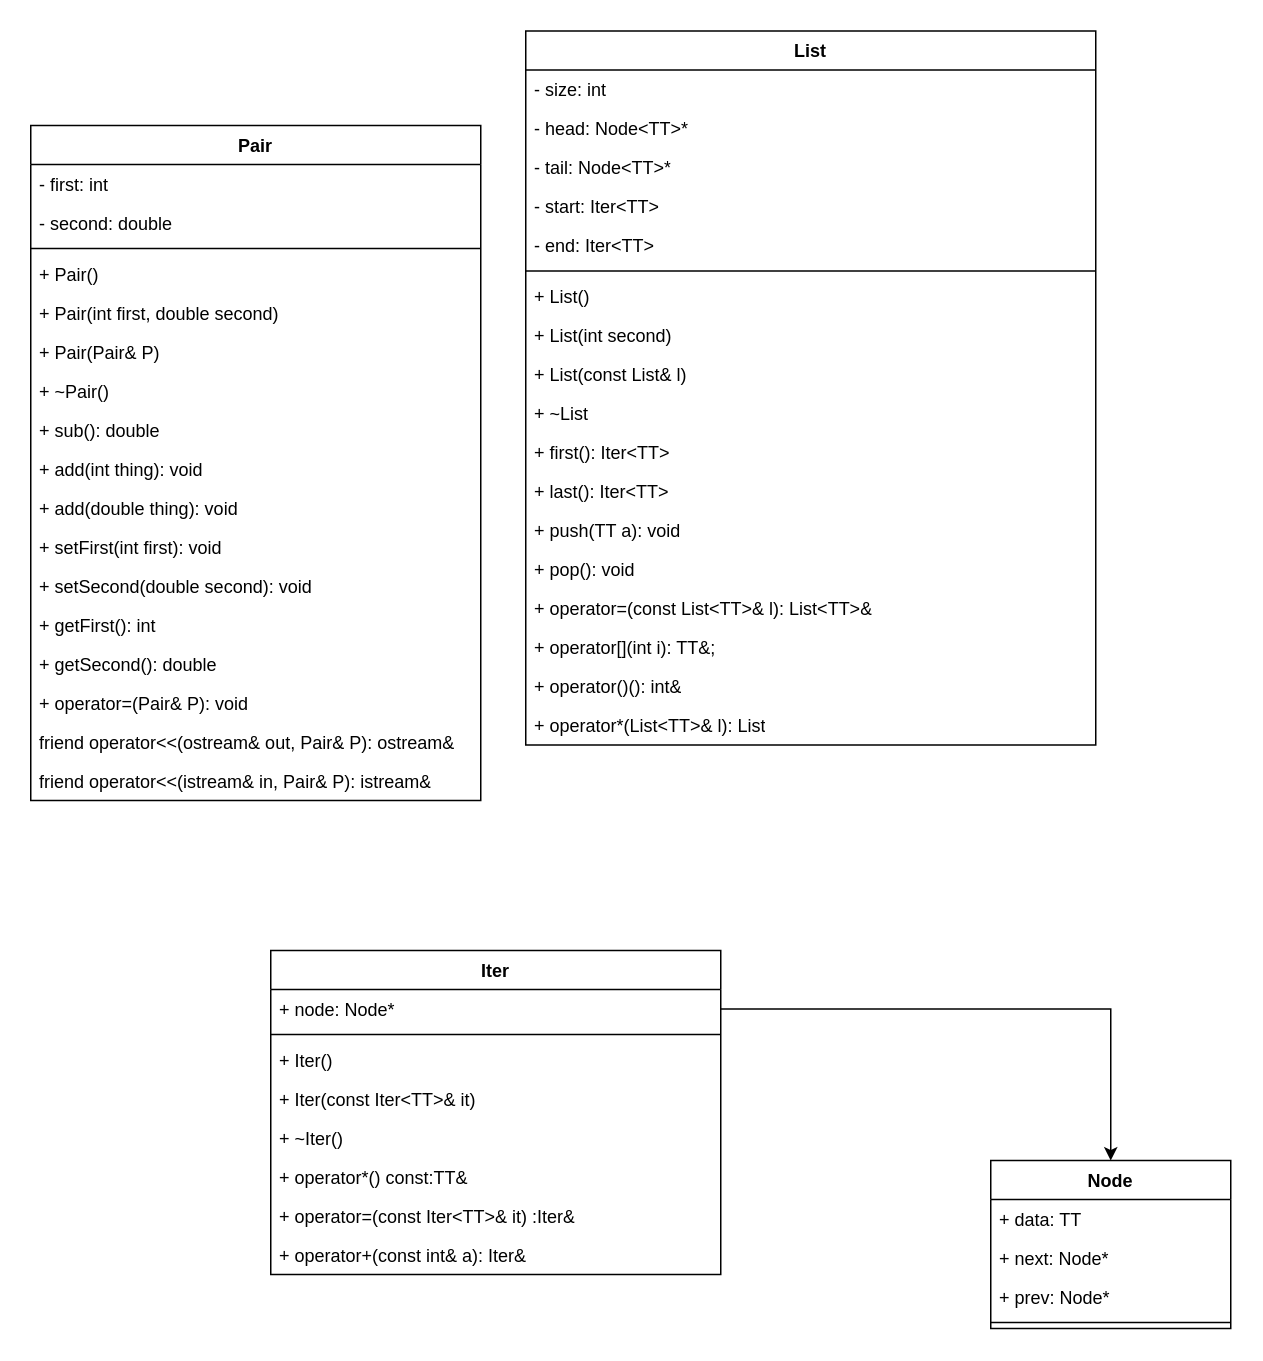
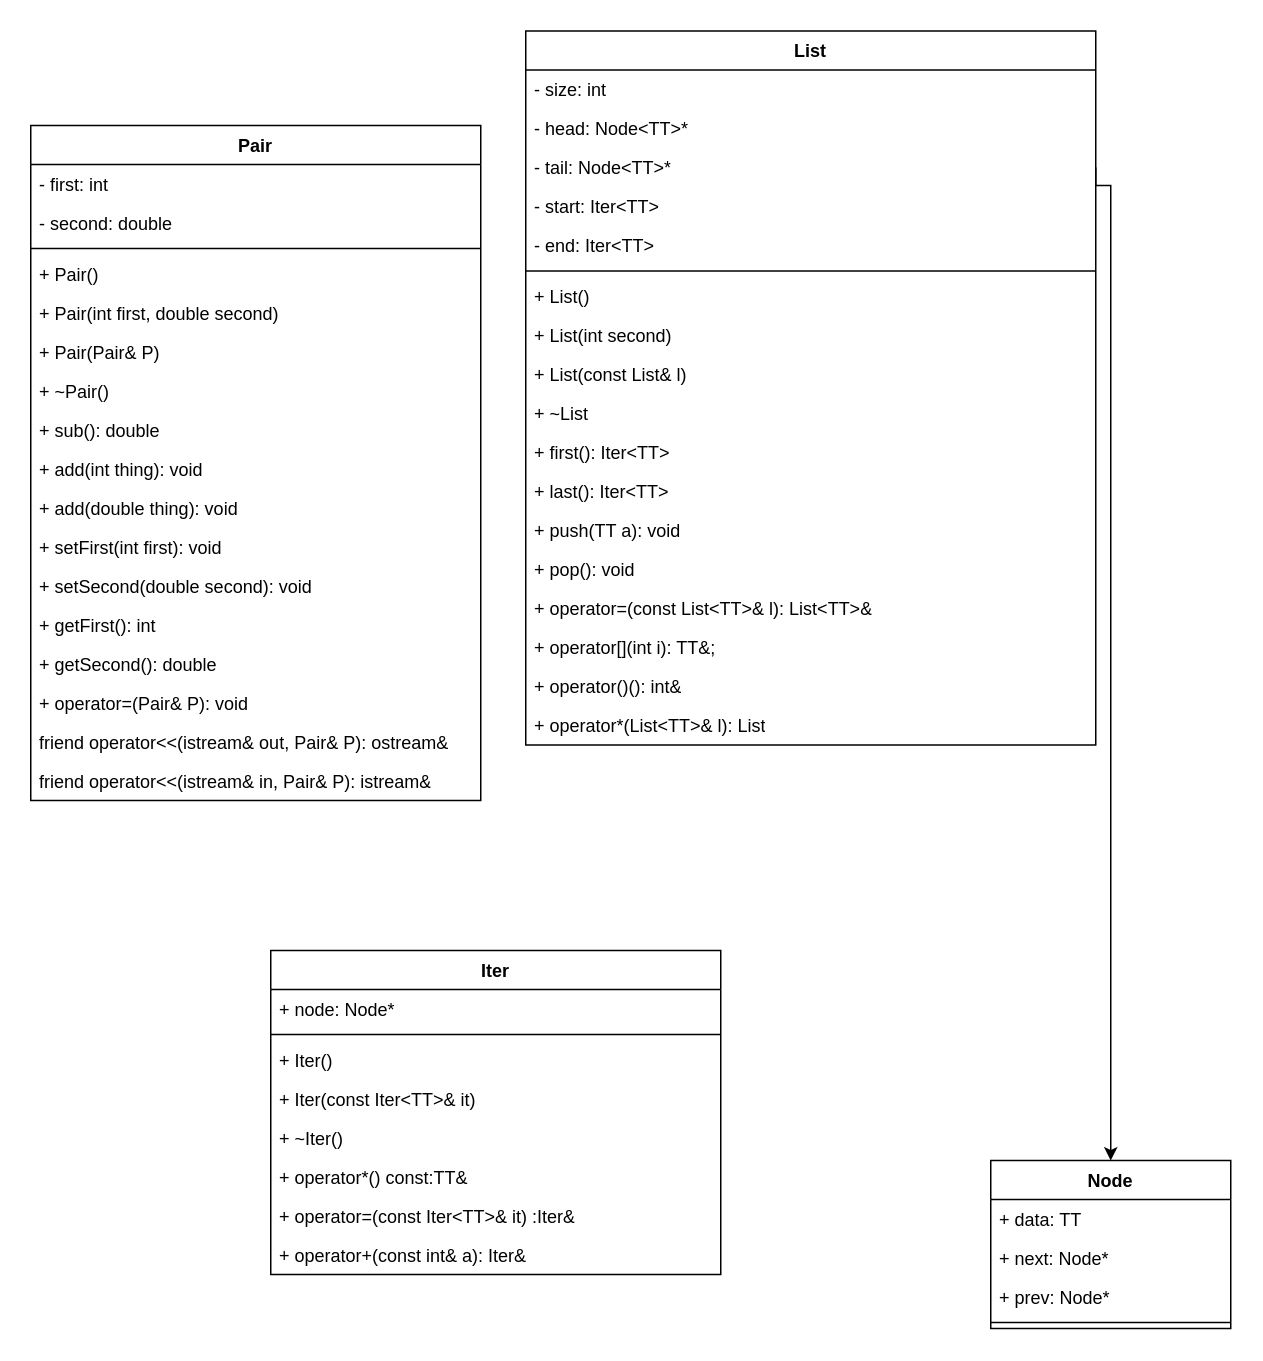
  <mxCell id="0" />
  <mxCell id="1" parent="0" />
  <mxCell id="2" value="Node" style="swimlane;fontStyle=1;align=center;verticalAlign=top;childLayout=stackLayout;horizontal=1;startSize=26;horizontalStack=0;resizeParent=1;resizeParentMax=0;resizeLast=0;collapsible=1;marginBottom=0;whiteSpace=wrap;html=1;" vertex="1" parent="1"><mxGeometry x="660" y="773" width="160" height="112" as="geometry" /></mxCell>
  <mxCell id="3" value="+ data: TT" style="text;strokeColor=none;fillColor=none;align=left;verticalAlign=top;spacingLeft=4;spacingRight=4;overflow=hidden;rotatable=0;points=[[0,0.5],[1,0.5]];portConstraint=eastwest;whiteSpace=wrap;html=1;" vertex="1" parent="2"><mxGeometry y="26" width="160" height="26" as="geometry" /></mxCell>
  <mxCell id="4" value="+ next: Node*" style="text;strokeColor=none;fillColor=none;align=left;verticalAlign=top;spacingLeft=4;spacingRight=4;overflow=hidden;rotatable=0;points=[[0,0.5],[1,0.5]];portConstraint=eastwest;whiteSpace=wrap;html=1;" vertex="1" parent="2"><mxGeometry y="52" width="160" height="26" as="geometry" /></mxCell>
  <mxCell id="5" value="+ prev: Node*" style="text;strokeColor=none;fillColor=none;align=left;verticalAlign=top;spacingLeft=4;spacingRight=4;overflow=hidden;rotatable=0;points=[[0,0.5],[1,0.5]];portConstraint=eastwest;whiteSpace=wrap;html=1;" vertex="1" parent="2"><mxGeometry y="78" width="160" height="26" as="geometry" /></mxCell>
  <mxCell id="6" value="" style="line;strokeWidth=1;fillColor=none;align=left;verticalAlign=middle;spacingTop=-1;spacingLeft=3;spacingRight=3;rotatable=0;labelPosition=right;points=[];portConstraint=eastwest;strokeColor=inherit;" vertex="1" parent="2"><mxGeometry y="104" width="160" height="8" as="geometry" /></mxCell>
  <mxCell id="7" value="Iter" style="swimlane;fontStyle=1;align=center;verticalAlign=top;childLayout=stackLayout;horizontal=1;startSize=26;horizontalStack=0;resizeParent=1;resizeParentMax=0;resizeLast=0;collapsible=1;marginBottom=0;whiteSpace=wrap;html=1;" vertex="1" parent="1"><mxGeometry x="180" y="633" width="300" height="216" as="geometry" /></mxCell>
  <mxCell id="8" value="+ node: Node*" style="text;strokeColor=none;fillColor=none;align=left;verticalAlign=top;spacingLeft=4;spacingRight=4;overflow=hidden;rotatable=0;points=[[0,0.5],[1,0.5]];portConstraint=eastwest;whiteSpace=wrap;html=1;" vertex="1" parent="7"><mxGeometry y="26" width="300" height="26" as="geometry" /></mxCell>
  <mxCell id="9" value="" style="line;strokeWidth=1;fillColor=none;align=left;verticalAlign=middle;spacingTop=-1;spacingLeft=3;spacingRight=3;rotatable=0;labelPosition=right;points=[];portConstraint=eastwest;strokeColor=inherit;" vertex="1" parent="7"><mxGeometry y="52" width="300" height="8" as="geometry" /></mxCell>
  <mxCell id="10" value="+ Iter()" style="text;strokeColor=none;fillColor=none;align=left;verticalAlign=top;spacingLeft=4;spacingRight=4;overflow=hidden;rotatable=0;points=[[0,0.5],[1,0.5]];portConstraint=eastwest;whiteSpace=wrap;html=1;" vertex="1" parent="7"><mxGeometry y="60" width="300" height="26" as="geometry" /></mxCell>
  <mxCell id="11" value="+ Iter(const Iter&amp;lt;TT&amp;gt;&amp;amp; it)" style="text;strokeColor=none;fillColor=none;align=left;verticalAlign=top;spacingLeft=4;spacingRight=4;overflow=hidden;rotatable=0;points=[[0,0.5],[1,0.5]];portConstraint=eastwest;whiteSpace=wrap;html=1;" vertex="1" parent="7"><mxGeometry y="86" width="300" height="26" as="geometry" /></mxCell>
  <mxCell id="12" value="+ ~Iter()" style="text;strokeColor=none;fillColor=none;align=left;verticalAlign=top;spacingLeft=4;spacingRight=4;overflow=hidden;rotatable=0;points=[[0,0.5],[1,0.5]];portConstraint=eastwest;whiteSpace=wrap;html=1;" vertex="1" parent="7"><mxGeometry y="112" width="300" height="26" as="geometry" /></mxCell>
  <mxCell id="13" value="+ operator*() const:TT&amp;amp;" style="text;strokeColor=none;fillColor=none;align=left;verticalAlign=top;spacingLeft=4;spacingRight=4;overflow=hidden;rotatable=0;points=[[0,0.5],[1,0.5]];portConstraint=eastwest;whiteSpace=wrap;html=1;" vertex="1" parent="7"><mxGeometry y="138" width="300" height="26" as="geometry" /></mxCell>
  <mxCell id="14" value="+ operator=(const Iter&amp;lt;TT&amp;gt;&amp;amp; it) :Iter&amp;amp;" style="text;strokeColor=none;fillColor=none;align=left;verticalAlign=top;spacingLeft=4;spacingRight=4;overflow=hidden;rotatable=0;points=[[0,0.5],[1,0.5]];portConstraint=eastwest;whiteSpace=wrap;html=1;" vertex="1" parent="7"><mxGeometry y="164" width="300" height="26" as="geometry" /></mxCell>
  <mxCell id="15" value="+ operator+(const int&amp;amp; a): Iter&amp;amp;" style="text;strokeColor=none;fillColor=none;align=left;verticalAlign=top;spacingLeft=4;spacingRight=4;overflow=hidden;rotatable=0;points=[[0,0.5],[1,0.5]];portConstraint=eastwest;whiteSpace=wrap;html=1;" vertex="1" parent="7"><mxGeometry y="190" width="300" height="26" as="geometry" /></mxCell>
- <mxCell id="16" style="edgeStyle=orthogonalEdgeStyle;rounded=0;orthogonalLoop=1;jettySize=auto;html=1;entryX=0.5;entryY=0;entryDx=0;entryDy=0;" edge="1" parent="1" source="8" target="2"><mxGeometry relative="1" as="geometry" /></mxCell>
+ <mxCell id="17" style="edgeStyle=orthogonalEdgeStyle;rounded=0;orthogonalLoop=1;jettySize=auto;html=1;entryX=0.5;entryY=0;entryDx=0;entryDy=0;exitX=1;exitY=0.5;exitDx=0;exitDy=0;" edge="1" parent="1" source="21" target="2"><mxGeometry relative="1" as="geometry"><Array as="points"><mxPoint x="730" y="123" /><mxPoint x="740" y="123" /></Array></mxGeometry></mxCell>
  <mxCell id="18" value="List" style="swimlane;fontStyle=1;align=center;verticalAlign=top;childLayout=stackLayout;horizontal=1;startSize=26;horizontalStack=0;resizeParent=1;resizeParentMax=0;resizeLast=0;collapsible=1;marginBottom=0;whiteSpace=wrap;html=1;" vertex="1" parent="1"><mxGeometry x="350" y="20" width="380" height="476" as="geometry" /></mxCell>
  <mxCell id="19" value="- size: int" style="text;strokeColor=none;fillColor=none;align=left;verticalAlign=top;spacingLeft=4;spacingRight=4;overflow=hidden;rotatable=0;points=[[0,0.5],[1,0.5]];portConstraint=eastwest;whiteSpace=wrap;html=1;" vertex="1" parent="18"><mxGeometry y="26" width="380" height="26" as="geometry" /></mxCell>
  <mxCell id="20" value="- head: Node&amp;lt;TT&amp;gt;*" style="text;strokeColor=none;fillColor=none;align=left;verticalAlign=top;spacingLeft=4;spacingRight=4;overflow=hidden;rotatable=0;points=[[0,0.5],[1,0.5]];portConstraint=eastwest;whiteSpace=wrap;html=1;" vertex="1" parent="18"><mxGeometry y="52" width="380" height="26" as="geometry" /></mxCell>
  <mxCell id="21" value="- tail: Node&amp;lt;TT&amp;gt;*" style="text;strokeColor=none;fillColor=none;align=left;verticalAlign=top;spacingLeft=4;spacingRight=4;overflow=hidden;rotatable=0;points=[[0,0.5],[1,0.5]];portConstraint=eastwest;whiteSpace=wrap;html=1;" vertex="1" parent="18"><mxGeometry y="78" width="380" height="26" as="geometry" /></mxCell>
  <mxCell id="22" value="- start: Iter&amp;lt;TT&amp;gt;" style="text;strokeColor=none;fillColor=none;align=left;verticalAlign=top;spacingLeft=4;spacingRight=4;overflow=hidden;rotatable=0;points=[[0,0.5],[1,0.5]];portConstraint=eastwest;whiteSpace=wrap;html=1;" vertex="1" parent="18"><mxGeometry y="104" width="380" height="26" as="geometry" /></mxCell>
  <mxCell id="23" value="- end: Iter&amp;lt;TT&amp;gt;" style="text;strokeColor=none;fillColor=none;align=left;verticalAlign=top;spacingLeft=4;spacingRight=4;overflow=hidden;rotatable=0;points=[[0,0.5],[1,0.5]];portConstraint=eastwest;whiteSpace=wrap;html=1;" vertex="1" parent="18"><mxGeometry y="130" width="380" height="26" as="geometry" /></mxCell>
  <mxCell id="24" value="" style="line;strokeWidth=1;fillColor=none;align=left;verticalAlign=middle;spacingTop=-1;spacingLeft=3;spacingRight=3;rotatable=0;labelPosition=right;points=[];portConstraint=eastwest;strokeColor=inherit;" vertex="1" parent="18"><mxGeometry y="156" width="380" height="8" as="geometry" /></mxCell>
  <mxCell id="25" value="+ List()" style="text;strokeColor=none;fillColor=none;align=left;verticalAlign=top;spacingLeft=4;spacingRight=4;overflow=hidden;rotatable=0;points=[[0,0.5],[1,0.5]];portConstraint=eastwest;whiteSpace=wrap;html=1;" vertex="1" parent="18"><mxGeometry y="164" width="380" height="26" as="geometry" /></mxCell>
  <mxCell id="26" value="+ List(int second)" style="text;strokeColor=none;fillColor=none;align=left;verticalAlign=top;spacingLeft=4;spacingRight=4;overflow=hidden;rotatable=0;points=[[0,0.5],[1,0.5]];portConstraint=eastwest;whiteSpace=wrap;html=1;" vertex="1" parent="18"><mxGeometry y="190" width="380" height="26" as="geometry" /></mxCell>
  <mxCell id="27" value="+ List(const List&amp;amp; l)" style="text;strokeColor=none;fillColor=none;align=left;verticalAlign=top;spacingLeft=4;spacingRight=4;overflow=hidden;rotatable=0;points=[[0,0.5],[1,0.5]];portConstraint=eastwest;whiteSpace=wrap;html=1;" vertex="1" parent="18"><mxGeometry y="216" width="380" height="26" as="geometry" /></mxCell>
  <mxCell id="28" value="+ ~List" style="text;strokeColor=none;fillColor=none;align=left;verticalAlign=top;spacingLeft=4;spacingRight=4;overflow=hidden;rotatable=0;points=[[0,0.5],[1,0.5]];portConstraint=eastwest;whiteSpace=wrap;html=1;" vertex="1" parent="18"><mxGeometry y="242" width="380" height="26" as="geometry" /></mxCell>
  <mxCell id="29" value="+ first(): Iter&amp;lt;TT&amp;gt;" style="text;strokeColor=none;fillColor=none;align=left;verticalAlign=top;spacingLeft=4;spacingRight=4;overflow=hidden;rotatable=0;points=[[0,0.5],[1,0.5]];portConstraint=eastwest;whiteSpace=wrap;html=1;" vertex="1" parent="18"><mxGeometry y="268" width="380" height="26" as="geometry" /></mxCell>
  <mxCell id="30" value="+ last(): Iter&amp;lt;TT&amp;gt;" style="text;strokeColor=none;fillColor=none;align=left;verticalAlign=top;spacingLeft=4;spacingRight=4;overflow=hidden;rotatable=0;points=[[0,0.5],[1,0.5]];portConstraint=eastwest;whiteSpace=wrap;html=1;" vertex="1" parent="18"><mxGeometry y="294" width="380" height="26" as="geometry" /></mxCell>
  <mxCell id="31" value="+ push(TT a): void" style="text;strokeColor=none;fillColor=none;align=left;verticalAlign=top;spacingLeft=4;spacingRight=4;overflow=hidden;rotatable=0;points=[[0,0.5],[1,0.5]];portConstraint=eastwest;whiteSpace=wrap;html=1;" vertex="1" parent="18"><mxGeometry y="320" width="380" height="26" as="geometry" /></mxCell>
  <mxCell id="32" value="+ pop(): void" style="text;strokeColor=none;fillColor=none;align=left;verticalAlign=top;spacingLeft=4;spacingRight=4;overflow=hidden;rotatable=0;points=[[0,0.5],[1,0.5]];portConstraint=eastwest;whiteSpace=wrap;html=1;" vertex="1" parent="18"><mxGeometry y="346" width="380" height="26" as="geometry" /></mxCell>
  <mxCell id="33" value="+ operator=(const List&amp;lt;TT&amp;gt;&amp;amp; l): List&amp;lt;TT&amp;gt;&amp;amp;" style="text;strokeColor=none;fillColor=none;align=left;verticalAlign=top;spacingLeft=4;spacingRight=4;overflow=hidden;rotatable=0;points=[[0,0.5],[1,0.5]];portConstraint=eastwest;whiteSpace=wrap;html=1;" vertex="1" parent="18"><mxGeometry y="372" width="380" height="26" as="geometry" /></mxCell>
  <mxCell id="34" value="+ operator[](int i): TT&amp;amp;;" style="text;strokeColor=none;fillColor=none;align=left;verticalAlign=top;spacingLeft=4;spacingRight=4;overflow=hidden;rotatable=0;points=[[0,0.5],[1,0.5]];portConstraint=eastwest;whiteSpace=wrap;html=1;" vertex="1" parent="18"><mxGeometry y="398" width="380" height="26" as="geometry" /></mxCell>
  <mxCell id="35" value="+ operator()(): int&amp;amp;" style="text;strokeColor=none;fillColor=none;align=left;verticalAlign=top;spacingLeft=4;spacingRight=4;overflow=hidden;rotatable=0;points=[[0,0.5],[1,0.5]];portConstraint=eastwest;whiteSpace=wrap;html=1;" vertex="1" parent="18"><mxGeometry y="424" width="380" height="26" as="geometry" /></mxCell>
  <mxCell id="36" value="+ operator*(List&amp;lt;TT&amp;gt;&amp;amp; l): List" style="text;strokeColor=none;fillColor=none;align=left;verticalAlign=top;spacingLeft=4;spacingRight=4;overflow=hidden;rotatable=0;points=[[0,0.5],[1,0.5]];portConstraint=eastwest;whiteSpace=wrap;html=1;" vertex="1" parent="18"><mxGeometry y="450" width="380" height="26" as="geometry" /></mxCell>
  <mxCell id="37" value="Pair" style="swimlane;fontStyle=1;align=center;verticalAlign=top;childLayout=stackLayout;horizontal=1;startSize=26;horizontalStack=0;resizeParent=1;resizeParentMax=0;resizeLast=0;collapsible=1;marginBottom=0;whiteSpace=wrap;html=1;" vertex="1" parent="1"><mxGeometry x="20" y="83" width="300" height="450" as="geometry" /></mxCell>
  <mxCell id="38" value="- first: int" style="text;strokeColor=none;fillColor=none;align=left;verticalAlign=top;spacingLeft=4;spacingRight=4;overflow=hidden;rotatable=0;points=[[0,0.5],[1,0.5]];portConstraint=eastwest;whiteSpace=wrap;html=1;" vertex="1" parent="37"><mxGeometry y="26" width="300" height="26" as="geometry" /></mxCell>
  <mxCell id="39" value="- second: double" style="text;strokeColor=none;fillColor=none;align=left;verticalAlign=top;spacingLeft=4;spacingRight=4;overflow=hidden;rotatable=0;points=[[0,0.5],[1,0.5]];portConstraint=eastwest;whiteSpace=wrap;html=1;" vertex="1" parent="37"><mxGeometry y="52" width="300" height="26" as="geometry" /></mxCell>
  <mxCell id="40" value="" style="line;strokeWidth=1;fillColor=none;align=left;verticalAlign=middle;spacingTop=-1;spacingLeft=3;spacingRight=3;rotatable=0;labelPosition=right;points=[];portConstraint=eastwest;strokeColor=inherit;" vertex="1" parent="37"><mxGeometry y="78" width="300" height="8" as="geometry" /></mxCell>
  <mxCell id="41" value="+ Pair()" style="text;strokeColor=none;fillColor=none;align=left;verticalAlign=top;spacingLeft=4;spacingRight=4;overflow=hidden;rotatable=0;points=[[0,0.5],[1,0.5]];portConstraint=eastwest;whiteSpace=wrap;html=1;" vertex="1" parent="37"><mxGeometry y="86" width="300" height="26" as="geometry" /></mxCell>
  <mxCell id="42" value="+ Pair(int first, double second)" style="text;strokeColor=none;fillColor=none;align=left;verticalAlign=top;spacingLeft=4;spacingRight=4;overflow=hidden;rotatable=0;points=[[0,0.5],[1,0.5]];portConstraint=eastwest;whiteSpace=wrap;html=1;" vertex="1" parent="37"><mxGeometry y="112" width="300" height="26" as="geometry" /></mxCell>
  <mxCell id="43" value="+ Pair(Pair&amp;amp; P)" style="text;strokeColor=none;fillColor=none;align=left;verticalAlign=top;spacingLeft=4;spacingRight=4;overflow=hidden;rotatable=0;points=[[0,0.5],[1,0.5]];portConstraint=eastwest;whiteSpace=wrap;html=1;" vertex="1" parent="37"><mxGeometry y="138" width="300" height="26" as="geometry" /></mxCell>
  <mxCell id="44" value="+ ~Pair()" style="text;strokeColor=none;fillColor=none;align=left;verticalAlign=top;spacingLeft=4;spacingRight=4;overflow=hidden;rotatable=0;points=[[0,0.5],[1,0.5]];portConstraint=eastwest;whiteSpace=wrap;html=1;" vertex="1" parent="37"><mxGeometry y="164" width="300" height="26" as="geometry" /></mxCell>
  <mxCell id="45" value="+ sub(): double" style="text;strokeColor=none;fillColor=none;align=left;verticalAlign=top;spacingLeft=4;spacingRight=4;overflow=hidden;rotatable=0;points=[[0,0.5],[1,0.5]];portConstraint=eastwest;whiteSpace=wrap;html=1;" vertex="1" parent="37"><mxGeometry y="190" width="300" height="26" as="geometry" /></mxCell>
  <mxCell id="46" value="+ add(int thing): void" style="text;strokeColor=none;fillColor=none;align=left;verticalAlign=top;spacingLeft=4;spacingRight=4;overflow=hidden;rotatable=0;points=[[0,0.5],[1,0.5]];portConstraint=eastwest;whiteSpace=wrap;html=1;" vertex="1" parent="37"><mxGeometry y="216" width="300" height="26" as="geometry" /></mxCell>
  <mxCell id="47" value="+ add(double thing): void" style="text;strokeColor=none;fillColor=none;align=left;verticalAlign=top;spacingLeft=4;spacingRight=4;overflow=hidden;rotatable=0;points=[[0,0.5],[1,0.5]];portConstraint=eastwest;whiteSpace=wrap;html=1;" vertex="1" parent="37"><mxGeometry y="242" width="300" height="26" as="geometry" /></mxCell>
  <mxCell id="48" value="+ setFirst(int first): void" style="text;strokeColor=none;fillColor=none;align=left;verticalAlign=top;spacingLeft=4;spacingRight=4;overflow=hidden;rotatable=0;points=[[0,0.5],[1,0.5]];portConstraint=eastwest;whiteSpace=wrap;html=1;" vertex="1" parent="37"><mxGeometry y="268" width="300" height="26" as="geometry" /></mxCell>
  <mxCell id="49" value="+ setSecond(double second): void" style="text;strokeColor=none;fillColor=none;align=left;verticalAlign=top;spacingLeft=4;spacingRight=4;overflow=hidden;rotatable=0;points=[[0,0.5],[1,0.5]];portConstraint=eastwest;whiteSpace=wrap;html=1;" vertex="1" parent="37"><mxGeometry y="294" width="300" height="26" as="geometry" /></mxCell>
  <mxCell id="50" value="+ getFirst(): int" style="text;strokeColor=none;fillColor=none;align=left;verticalAlign=top;spacingLeft=4;spacingRight=4;overflow=hidden;rotatable=0;points=[[0,0.5],[1,0.5]];portConstraint=eastwest;whiteSpace=wrap;html=1;" vertex="1" parent="37"><mxGeometry y="320" width="300" height="26" as="geometry" /></mxCell>
  <mxCell id="51" value="+ getSecond(): double" style="text;strokeColor=none;fillColor=none;align=left;verticalAlign=top;spacingLeft=4;spacingRight=4;overflow=hidden;rotatable=0;points=[[0,0.5],[1,0.5]];portConstraint=eastwest;whiteSpace=wrap;html=1;" vertex="1" parent="37"><mxGeometry y="346" width="300" height="26" as="geometry" /></mxCell>
  <mxCell id="52" value="+ operator=(Pair&amp;amp; P): void" style="text;strokeColor=none;fillColor=none;align=left;verticalAlign=top;spacingLeft=4;spacingRight=4;overflow=hidden;rotatable=0;points=[[0,0.5],[1,0.5]];portConstraint=eastwest;whiteSpace=wrap;html=1;" vertex="1" parent="37"><mxGeometry y="372" width="300" height="26" as="geometry" /></mxCell>
- <mxCell id="53" value="friend operator&amp;lt;&amp;lt;(ostream&amp;amp; out, Pair&amp;amp; P): ostream&amp;amp;" style="text;strokeColor=none;fillColor=none;align=left;verticalAlign=top;spacingLeft=4;spacingRight=4;overflow=hidden;rotatable=0;points=[[0,0.5],[1,0.5]];portConstraint=eastwest;whiteSpace=wrap;html=1;" vertex="1" parent="37"><mxGeometry y="398" width="300" height="26" as="geometry" /></mxCell>
+ <mxCell id="53" value="friend operator&amp;lt;&amp;lt;(istream&amp;amp; out, Pair&amp;amp; P): ostream&amp;amp;" style="text;strokeColor=none;fillColor=none;align=left;verticalAlign=top;spacingLeft=4;spacingRight=4;overflow=hidden;rotatable=0;points=[[0,0.5],[1,0.5]];portConstraint=eastwest;whiteSpace=wrap;html=1;" vertex="1" parent="37"><mxGeometry y="398" width="300" height="26" as="geometry" /></mxCell>
  <mxCell id="54" value="friend operator&amp;lt;&amp;lt;(istream&amp;amp; in, Pair&amp;amp; P): istream&amp;amp;" style="text;strokeColor=none;fillColor=none;align=left;verticalAlign=top;spacingLeft=4;spacingRight=4;overflow=hidden;rotatable=0;points=[[0,0.5],[1,0.5]];portConstraint=eastwest;whiteSpace=wrap;html=1;" vertex="1" parent="37"><mxGeometry y="424" width="300" height="26" as="geometry" /></mxCell>
